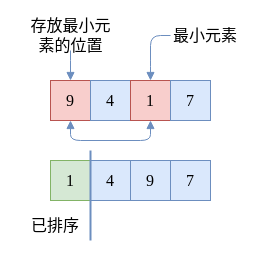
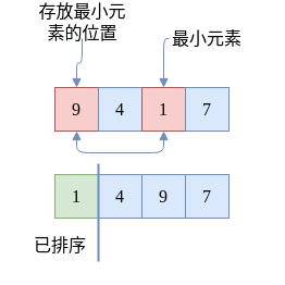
  <mxCell id="0" />
  <mxCell id="1" parent="0" />
  <mxCell id="2" style="edgeStyle=orthogonalEdgeStyle;rounded=1;orthogonalLoop=1;jettySize=auto;html=1;shadow=0;strokeColor=#6c8ebf;strokeWidth=1;fontFamily=Ubuntu;fontSize=14;fontStyle=0;endArrow=block;endFill=1;fillColor=#dae8fc;entryX=0.5;entryY=1;entryDx=0;entryDy=0;exitX=0.5;exitY=1;exitDx=0;exitDy=0;startArrow=block;startFill=1;" parent="1" edge="1"><mxGeometry relative="1" as="geometry"><mxPoint x="110" y="160" as="targetPoint" /></mxGeometry></mxCell>
  <mxCell id="3" value="9" style="rounded=0;whiteSpace=wrap;html=1;shadow=0;strokeColor=#b85450;strokeWidth=1;fontFamily=Ubuntu;fontSize=16;fontStyle=0;fillColor=#f8cecc;" parent="1" vertex="1"><mxGeometry x="50" y="80" width="40" height="40" as="geometry" /></mxCell>
  <mxCell id="4" value="4" style="rounded=0;whiteSpace=wrap;html=1;shadow=0;strokeColor=#6c8ebf;strokeWidth=1;fontFamily=Ubuntu;fontSize=16;fontStyle=0;fillColor=#dae8fc;" parent="1" vertex="1"><mxGeometry x="90" y="80" width="40" height="40" as="geometry" /></mxCell>
  <mxCell id="5" style="edgeStyle=orthogonalEdgeStyle;rounded=1;orthogonalLoop=1;jettySize=auto;html=1;entryX=0.5;entryY=1;entryDx=0;entryDy=0;shadow=0;strokeColor=#6c8ebf;strokeWidth=1;fontFamily=Ubuntu;fontSize=14;fontStyle=0;endArrow=block;endFill=1;fillColor=#dae8fc;exitX=0.5;exitY=1;exitDx=0;exitDy=0;startArrow=block;startFill=1;" edge="1" parent="1" source="6" target="3"><mxGeometry relative="1" as="geometry" /></mxCell>
  <mxCell id="6" value="1" style="rounded=0;whiteSpace=wrap;html=1;shadow=0;strokeColor=#b85450;strokeWidth=1;fontFamily=Ubuntu;fontSize=16;fontStyle=0;fillColor=#f8cecc;" parent="1" vertex="1"><mxGeometry x="130" y="80" width="40" height="40" as="geometry" /></mxCell>
  <mxCell id="7" value="7" style="rounded=0;whiteSpace=wrap;html=1;shadow=0;strokeColor=#6c8ebf;strokeWidth=1;fontFamily=Ubuntu;fontSize=16;fontStyle=0;fillColor=#dae8fc;" parent="1" vertex="1"><mxGeometry x="170" y="80" width="40" height="40" as="geometry" /></mxCell>
  <mxCell id="8" value="1" style="rounded=0;whiteSpace=wrap;html=1;shadow=0;strokeColor=#82b366;strokeWidth=1;fontFamily=Ubuntu;fontSize=16;fontStyle=0;fillColor=#d5e8d4;" vertex="1" parent="1"><mxGeometry x="50" y="160" width="40" height="40" as="geometry" /></mxCell>
  <mxCell id="9" value="4" style="rounded=0;whiteSpace=wrap;html=1;shadow=0;strokeColor=#6c8ebf;strokeWidth=1;fontFamily=Ubuntu;fontSize=16;fontStyle=0;fillColor=#dae8fc;" vertex="1" parent="1"><mxGeometry x="90" y="160" width="40" height="40" as="geometry" /></mxCell>
  <mxCell id="10" value="9" style="rounded=0;whiteSpace=wrap;html=1;shadow=0;strokeColor=#6c8ebf;strokeWidth=1;fontFamily=Ubuntu;fontSize=16;fontStyle=0;fillColor=#dae8fc;" vertex="1" parent="1"><mxGeometry x="130" y="160" width="40" height="40" as="geometry" /></mxCell>
  <mxCell id="11" value="7" style="rounded=0;whiteSpace=wrap;html=1;shadow=0;strokeColor=#6c8ebf;strokeWidth=1;fontFamily=Ubuntu;fontSize=16;fontStyle=0;fillColor=#dae8fc;" vertex="1" parent="1"><mxGeometry x="170" y="160" width="40" height="40" as="geometry" /></mxCell>
  <mxCell id="12" value="" style="endArrow=none;html=1;rounded=1;shadow=0;strokeColor=#6c8ebf;strokeWidth=2;fontFamily=Ubuntu;fontSize=14;fontStyle=0;fillColor=#dae8fc;" edge="1" parent="1"><mxGeometry width="50" height="50" relative="1" as="geometry"><mxPoint x="90" y="240" as="sourcePoint" /><mxPoint x="90" y="150" as="targetPoint" /></mxGeometry></mxCell>
  <mxCell id="13" style="edgeStyle=orthogonalEdgeStyle;rounded=1;orthogonalLoop=1;jettySize=auto;html=1;entryX=0.5;entryY=0;entryDx=0;entryDy=0;shadow=0;strokeColor=#6c8ebf;strokeWidth=1;fontFamily=Ubuntu;fontSize=14;fontStyle=0;endArrow=block;endFill=1;fillColor=#dae8fc;" edge="1" parent="1" source="14" target="6"><mxGeometry relative="1" as="geometry"><Array as="points"><mxPoint x="150" y="60" /><mxPoint x="150" y="60" /></Array></mxGeometry></mxCell>
- <mxCell id="14" value="最小元素" style="text;html=1;align=center;verticalAlign=middle;whiteSpace=wrap;rounded=0;fontFamily=Ubuntu;fontSize=16;fontStyle=0;" vertex="1" parent="1"><mxGeometry x="170" y="20" width="70" height="30" as="geometry" /></mxCell>
+ <mxCell id="14" value="最小元素" style="text;html=1;align=center;verticalAlign=middle;whiteSpace=wrap;rounded=0;fontFamily=Ubuntu;fontSize=16;fontStyle=0;" vertex="1" parent="1"><mxGeometry x="155" y="20" width="70" height="30" as="geometry" /></mxCell>
  <mxCell id="15" style="edgeStyle=orthogonalEdgeStyle;rounded=1;orthogonalLoop=1;jettySize=auto;html=1;entryX=0.5;entryY=0;entryDx=0;entryDy=0;shadow=0;strokeColor=#6c8ebf;strokeWidth=1;fontFamily=Ubuntu;fontSize=14;fontStyle=0;endArrow=block;endFill=1;fillColor=#dae8fc;" edge="1" parent="1" source="16" target="3"><mxGeometry relative="1" as="geometry" /></mxCell>
- <mxCell id="16" value="存放最小元素的位置" style="text;html=1;align=center;verticalAlign=middle;whiteSpace=wrap;rounded=0;fontFamily=Ubuntu;fontSize=16;fontStyle=0;" vertex="1" parent="1"><mxGeometry x="27.5" y="20" width="85" height="30" as="geometry" /></mxCell>
+ <mxCell id="16" value="存放最小元素的位置" style="text;html=1;align=center;verticalAlign=middle;whiteSpace=wrap;rounded=0;fontFamily=Ubuntu;fontSize=16;fontStyle=0;" vertex="1" parent="1"><mxGeometry x="32.5" y="5" width="85" height="30" as="geometry" /></mxCell>
  <mxCell id="17" value="已排序" style="text;html=1;align=center;verticalAlign=middle;whiteSpace=wrap;rounded=0;fontFamily=Ubuntu;fontSize=16;fontStyle=0;" vertex="1" parent="1"><mxGeometry x="20" y="210" width="70" height="30" as="geometry" /></mxCell>
